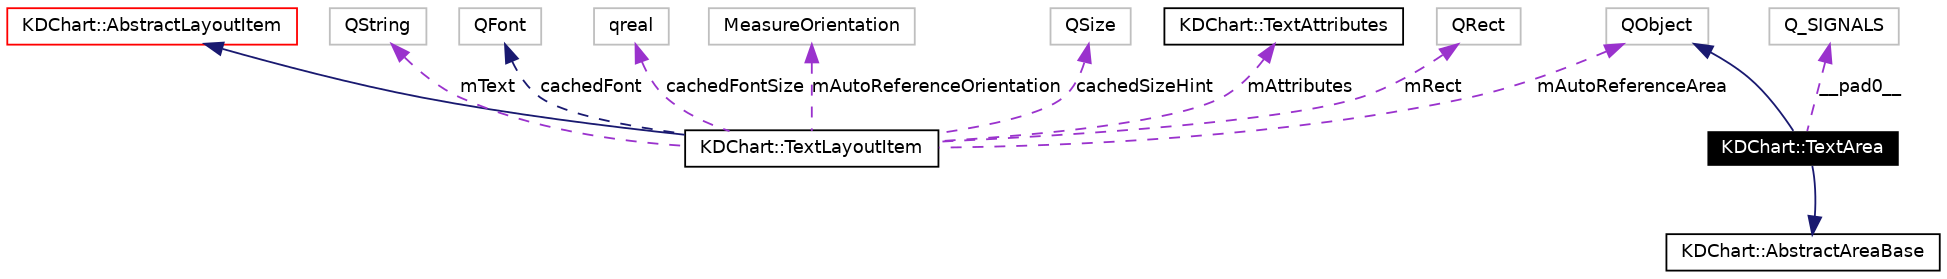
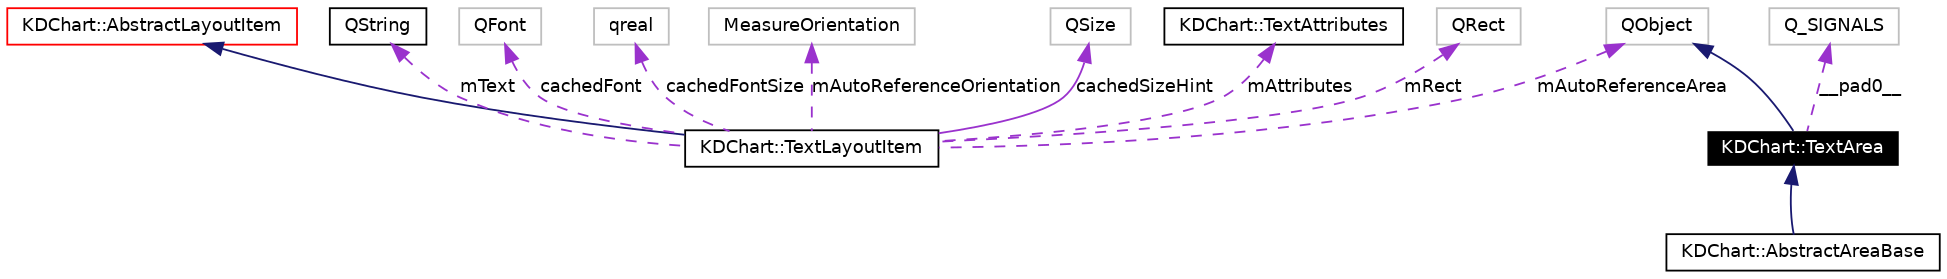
  digraph {
    node [color=grey75 fontname=Helvetica fontsize=10 shape=record]
    edge [color=darkorchid3 dir=back fontname=Helvetica fontsize=10 labelfontname=Helvetica labelfontsize=10 style=dashed]
    n1 [color=white fillcolor=black fontcolor=white height=0.2 label="KDChart::TextArea" style=filled width=0.4]
    n2 [height=0.2 label=QObject width=0.4]
    n3 [color=black height=0.2 label="KDChart::TextLayoutItem" width=0.4]
    n4 [color=black height=0.2 label="KDChart::AbstractAreaBase" width=0.4]
    n5 [color=red height=0.2 label="KDChart::AbstractLayoutItem" width=0.4]
-   n6 [height=0.2 label=QString width=0.4]
+   n6 [color=black height=0.2 label=QString width=0.4]
    n7 [height=0.2 label=QFont width=0.4]
    n8 [height=0.2 label=qreal width=0.4]
    n9 [height=0.2 label=MeasureOrientation width=0.4]
    n10 [height=0.2 label=QSize width=0.4]
    n11 [color=black height=0.2 label="KDChart::TextAttributes" width=0.4]
    n12 [height=0.2 label=QRect width=0.4]
    n13 [height=0.2 label=Q_SIGNALS width=0.4]
    n2 -> n1 [color=midnightblue style=solid]
    n2 -> n3 [label=mAutoReferenceArea]
-   n4 -> n1 [color=midnightblue style=solid]
+   n1 -> n4 [color=midnightblue style=solid]
    n5 -> n3 [color=midnightblue style=solid]
    n6 -> n3 [label=mText]
-   n7 -> n3 [color=midnightblue label=cachedFont]
+   n7 -> n3 [label=cachedFont]
    n8 -> n3 [label=cachedFontSize]
    n9 -> n3 [label=mAutoReferenceOrientation]
-   n10 -> n3 [label=cachedSizeHint]
+   n10 -> n3 [label=cachedSizeHint style=solid]
    n11 -> n3 [label=mAttributes]
    n12 -> n3 [label=mRect]
    n13 -> n1 [label=__pad0__]
  }
